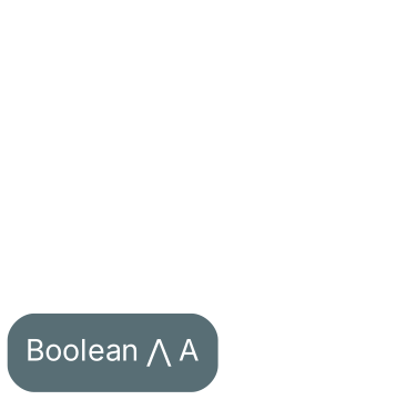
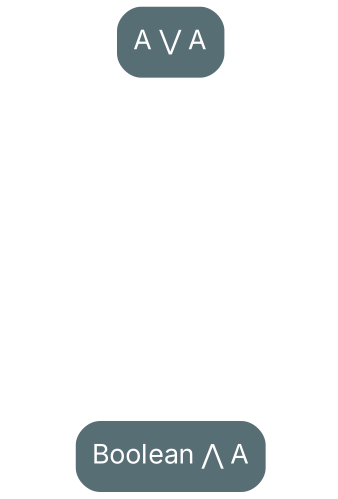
  digraph {
    node [color="#586E75" fillcolor="#ffffff" fontcolor="#586E75" fontname="Inter,Arial" shape=rectangle style=invis]
    edge [color="#586E75" fontcolor="#000000" fontname="Inter,Arial" fontsize=11 style=invis]
+   n1 [fillcolor="#586E75" fontcolor="#ffffff" label="A ⋁ A" style="rounded,filled"]
    n2 [label="Left(aᵢ)"]
    n3 [label="Right(aⱼ)"]
    n4 [label="false ⋀ aᵢ"]
    n5 [label="true ⋀ aⱼ"]
    n6 [fillcolor="#586E75" fontcolor="#ffffff" label="Boolean ⋀ A" style="rounded,filled"]
+   n1 -> n2
+   n1 -> n3
    n2 -> n4
    n3 -> n5
    n4 -> n2
    n4 -> n6 [dir=back]
    n5 -> n3
    n5 -> n6 [dir=back]
  }
